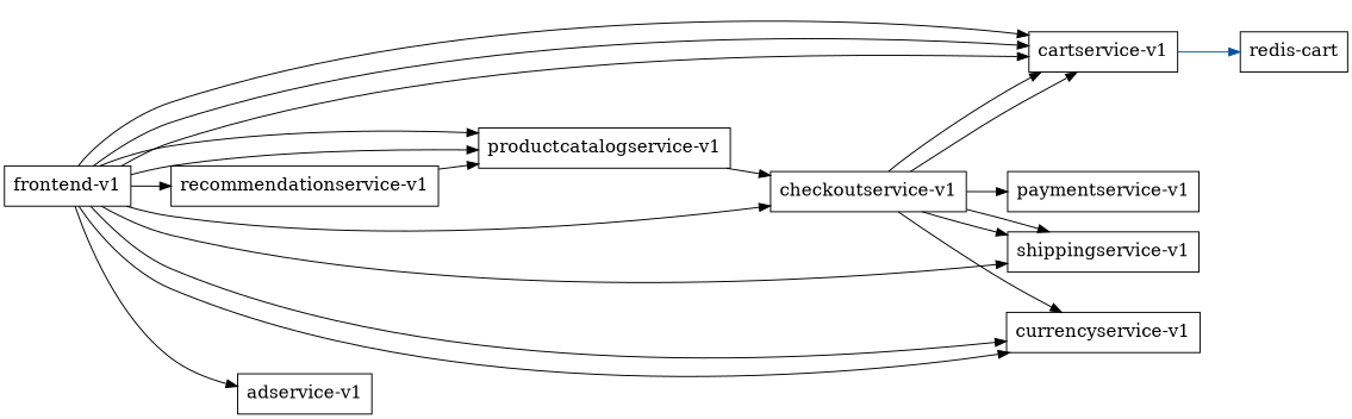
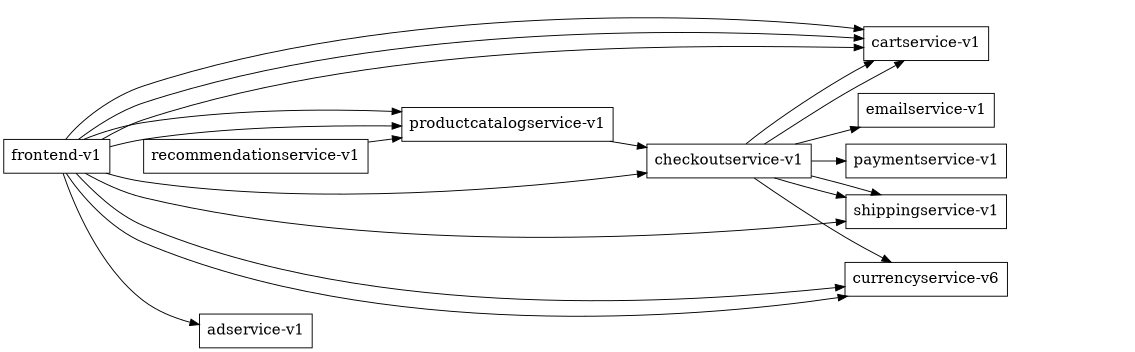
  digraph {
    rankdir=LR
    node [fontsize=16 shape=box]
    "frontend-v1"
    "cartservice-v1"
    "recommendationservice-v1"
    "checkoutservice-v1"
    "productcatalogservice-v1"
-   "currencyservice-v1"
+   "currencyservice-v1" [label="currencyservice-v6"]
    "shippingservice-v1"
    "adservice-v1"
-   "redis-cart"
    "paymentservice-v1"
+   "emailservice-v1"
    "frontend-v1" -> "cartservice-v1"
    "frontend-v1" -> "cartservice-v1"
    "frontend-v1" -> "cartservice-v1"
-   "frontend-v1" -> "recommendationservice-v1"
    "frontend-v1" -> "checkoutservice-v1"
    "frontend-v1" -> "productcatalogservice-v1"
    "frontend-v1" -> "productcatalogservice-v1"
    "frontend-v1" -> "currencyservice-v1"
    "frontend-v1" -> "currencyservice-v1"
    "frontend-v1" -> "shippingservice-v1"
    "frontend-v1" -> "adservice-v1"
-   "cartservice-v1" -> "redis-cart" [color="#08519c"]
    "recommendationservice-v1" -> "productcatalogservice-v1"
    "checkoutservice-v1" -> "cartservice-v1"
    "checkoutservice-v1" -> "cartservice-v1"
    "checkoutservice-v1" -> "currencyservice-v1"
    "checkoutservice-v1" -> "shippingservice-v1"
    "checkoutservice-v1" -> "shippingservice-v1"
    "checkoutservice-v1" -> "paymentservice-v1"
+   "checkoutservice-v1" -> "emailservice-v1"
    "productcatalogservice-v1" -> "checkoutservice-v1"
  }
